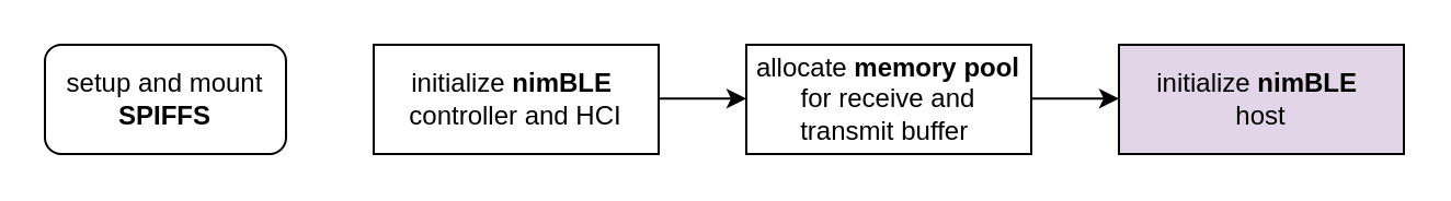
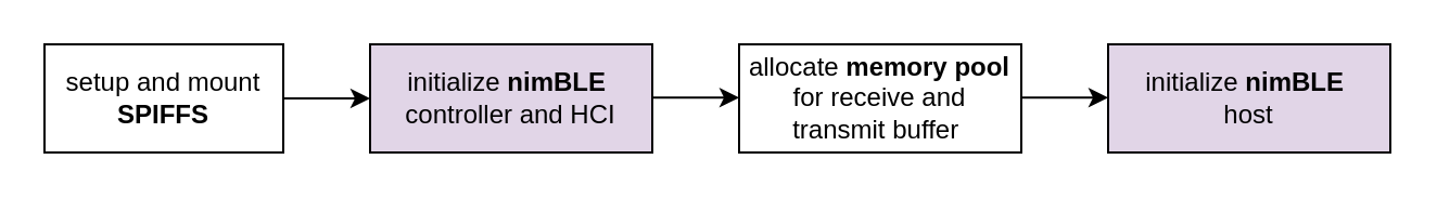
  <mxCell id="0" />
  <mxCell id="1" parent="0" />
- <mxCell id="2" value="setup and mount &lt;b&gt;SPIFFS&lt;/b&gt;" style="whiteSpace=wrap;html=1;rounded=1;" vertex="1" parent="1"><mxGeometry x="20" y="20" width="110" height="50" as="geometry" /></mxCell>
- <mxCell id="3" value="initialize &lt;b&gt;nimBLE&lt;/b&gt;&amp;nbsp;&lt;br&gt;controller and HCI" style="rounded=0;whiteSpace=wrap;html=1;" vertex="1" parent="1"><mxGeometry x="170" y="20" width="130" height="50" as="geometry" /></mxCell>
+ <mxCell id="2" value="setup and mount &lt;b&gt;SPIFFS&lt;/b&gt;" style="rounded=0;whiteSpace=wrap;html=1;" vertex="1" parent="1"><mxGeometry x="20" y="20" width="110" height="50" as="geometry" /></mxCell>
+ <mxCell id="3" value="initialize &lt;b&gt;nimBLE&lt;/b&gt;&amp;nbsp;&lt;br&gt;controller and HCI" style="rounded=0;whiteSpace=wrap;html=1;fillColor=#e1d5e7;" vertex="1" parent="1"><mxGeometry x="170" y="20" width="130" height="50" as="geometry" /></mxCell>
  <mxCell id="4" value="initialize &lt;b&gt;nimBLE&lt;/b&gt;&amp;nbsp;&lt;br&gt;host" style="rounded=0;whiteSpace=wrap;html=1;fillColor=#e1d5e7;" vertex="1" parent="1"><mxGeometry x="510" y="20" width="130" height="50" as="geometry" /></mxCell>
  <mxCell id="5" value="allocate &lt;b&gt;memory pool&lt;/b&gt; for receive and &lt;br&gt;transmit buffer&amp;nbsp;" style="rounded=0;whiteSpace=wrap;html=1;" vertex="1" parent="1"><mxGeometry x="340" y="20" width="130" height="50" as="geometry" /></mxCell>
+ <mxCell id="6" value="" style="endArrow=classic;html=1;exitX=1;exitY=0.5;exitDx=0;exitDy=0;entryX=0;entryY=0.5;entryDx=0;entryDy=0;" edge="1" parent="1" source="2" target="3"><mxGeometry width="50" height="50" relative="1" as="geometry"><mxPoint x="310" y="140" as="sourcePoint" /><mxPoint x="360" y="90" as="targetPoint" /></mxGeometry></mxCell>
  <mxCell id="7" value="" style="endArrow=classic;html=1;exitX=1;exitY=0.5;exitDx=0;exitDy=0;entryX=0;entryY=0.5;entryDx=0;entryDy=0;" edge="1" parent="1"><mxGeometry width="50" height="50" relative="1" as="geometry"><mxPoint x="300" y="44.66" as="sourcePoint" /><mxPoint x="340" y="44.66" as="targetPoint" /></mxGeometry></mxCell>
  <mxCell id="8" value="" style="endArrow=classic;html=1;exitX=1;exitY=0.5;exitDx=0;exitDy=0;entryX=0;entryY=0.5;entryDx=0;entryDy=0;" edge="1" parent="1"><mxGeometry width="50" height="50" relative="1" as="geometry"><mxPoint x="470" y="44.66" as="sourcePoint" /><mxPoint x="510" y="44.66" as="targetPoint" /></mxGeometry></mxCell>
